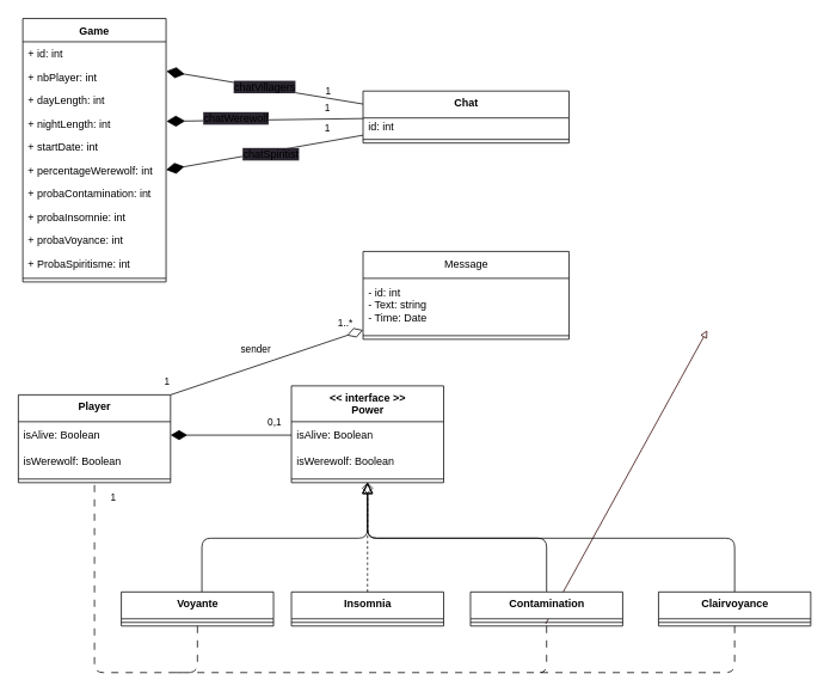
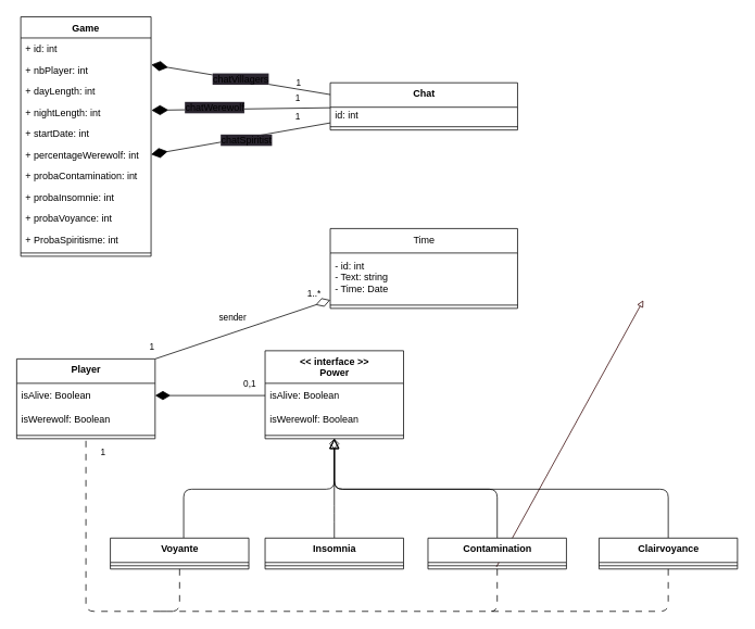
  <mxCell id="0" />
  <mxCell id="1" parent="0" />
  <mxCell id="2" value="Game" style="swimlane;fontStyle=1;align=center;verticalAlign=top;childLayout=stackLayout;horizontal=1;startSize=26;horizontalStack=0;resizeParent=1;resizeParentMax=0;resizeLast=0;collapsible=1;marginBottom=0;" parent="1" vertex="1"><mxGeometry x="25" y="20" width="160" height="294" as="geometry" /></mxCell>
  <mxCell id="3" value="+ id: int" style="text;strokeColor=none;fillColor=none;align=left;verticalAlign=top;spacingLeft=4;spacingRight=4;overflow=hidden;rotatable=0;points=[[0,0.5],[1,0.5]];portConstraint=eastwest;" parent="2" vertex="1"><mxGeometry y="26" width="160" height="26" as="geometry" /></mxCell>
  <mxCell id="4" value="+ nbPlayer: int" style="text;strokeColor=none;fillColor=none;align=left;verticalAlign=top;spacingLeft=4;spacingRight=4;overflow=hidden;rotatable=0;points=[[0,0.5],[1,0.5]];portConstraint=eastwest;" parent="2" vertex="1"><mxGeometry y="52" width="160" height="26" as="geometry" /></mxCell>
  <mxCell id="5" value="+ dayLength: int" style="text;strokeColor=none;fillColor=none;align=left;verticalAlign=top;spacingLeft=4;spacingRight=4;overflow=hidden;rotatable=0;points=[[0,0.5],[1,0.5]];portConstraint=eastwest;" parent="2" vertex="1"><mxGeometry y="78" width="160" height="26" as="geometry" /></mxCell>
  <mxCell id="6" value="+ nightLength: int" style="text;strokeColor=none;fillColor=none;align=left;verticalAlign=top;spacingLeft=4;spacingRight=4;overflow=hidden;rotatable=0;points=[[0,0.5],[1,0.5]];portConstraint=eastwest;" parent="2" vertex="1"><mxGeometry y="104" width="160" height="26" as="geometry" /></mxCell>
  <mxCell id="7" value="+ startDate: int" style="text;strokeColor=none;fillColor=none;align=left;verticalAlign=top;spacingLeft=4;spacingRight=4;overflow=hidden;rotatable=0;points=[[0,0.5],[1,0.5]];portConstraint=eastwest;" parent="2" vertex="1"><mxGeometry y="130" width="160" height="26" as="geometry" /></mxCell>
  <mxCell id="8" value="+ percentageWerewolf: int" style="text;strokeColor=none;fillColor=none;align=left;verticalAlign=top;spacingLeft=4;spacingRight=4;overflow=hidden;rotatable=0;points=[[0,0.5],[1,0.5]];portConstraint=eastwest;" parent="2" vertex="1"><mxGeometry y="156" width="160" height="26" as="geometry" /></mxCell>
  <mxCell id="9" value="+ probaContamination: int" style="text;strokeColor=none;fillColor=none;align=left;verticalAlign=top;spacingLeft=4;spacingRight=4;overflow=hidden;rotatable=0;points=[[0,0.5],[1,0.5]];portConstraint=eastwest;" parent="2" vertex="1"><mxGeometry y="182" width="160" height="26" as="geometry" /></mxCell>
  <mxCell id="10" value="+ probaInsomnie: int" style="text;strokeColor=none;fillColor=none;align=left;verticalAlign=top;spacingLeft=4;spacingRight=4;overflow=hidden;rotatable=0;points=[[0,0.5],[1,0.5]];portConstraint=eastwest;" parent="2" vertex="1"><mxGeometry y="208" width="160" height="26" as="geometry" /></mxCell>
  <mxCell id="11" value="+ probaVoyance: int" style="text;strokeColor=none;fillColor=none;align=left;verticalAlign=top;spacingLeft=4;spacingRight=4;overflow=hidden;rotatable=0;points=[[0,0.5],[1,0.5]];portConstraint=eastwest;" parent="2" vertex="1"><mxGeometry y="234" width="160" height="26" as="geometry" /></mxCell>
  <mxCell id="12" value="+ ProbaSpiritisme: int" style="text;strokeColor=none;fillColor=none;align=left;verticalAlign=top;spacingLeft=4;spacingRight=4;overflow=hidden;rotatable=0;points=[[0,0.5],[1,0.5]];portConstraint=eastwest;" parent="2" vertex="1"><mxGeometry y="260" width="160" height="26" as="geometry" /></mxCell>
  <mxCell id="13" value="" style="line;strokeWidth=1;fillColor=none;align=left;verticalAlign=middle;spacingTop=-1;spacingLeft=3;spacingRight=3;rotatable=0;labelPosition=right;points=[];portConstraint=eastwest;strokeColor=inherit;" parent="2" vertex="1"><mxGeometry y="286" width="160" height="8" as="geometry" /></mxCell>
- <mxCell id="14" value="Message" style="swimlane;fontStyle=0;align=center;verticalAlign=top;childLayout=stackLayout;horizontal=1;startSize=30;horizontalStack=0;resizeParent=1;resizeParentMax=0;resizeLast=0;collapsible=0;marginBottom=0;html=1;" parent="1" vertex="1"><mxGeometry x="405" y="280" width="230" height="98" as="geometry" /></mxCell>
+ <mxCell id="14" value="Time" style="swimlane;fontStyle=0;align=center;verticalAlign=top;childLayout=stackLayout;horizontal=1;startSize=30;horizontalStack=0;resizeParent=1;resizeParentMax=0;resizeLast=0;collapsible=0;marginBottom=0;html=1;" parent="1" vertex="1"><mxGeometry x="405" y="280" width="230" height="98" as="geometry" /></mxCell>
  <mxCell id="15" value="- id: int&lt;br&gt;- Text: string&lt;br&gt;- Time: Date&amp;nbsp;" style="text;html=1;strokeColor=none;fillColor=none;align=left;verticalAlign=middle;spacingLeft=4;spacingRight=4;overflow=hidden;rotatable=0;points=[[0,0.5],[1,0.5]];portConstraint=eastwest;" parent="14" vertex="1"><mxGeometry y="30" width="230" height="60" as="geometry" /></mxCell>
  <mxCell id="16" value="" style="line;strokeWidth=1;fillColor=none;align=left;verticalAlign=middle;spacingTop=-1;spacingLeft=3;spacingRight=3;rotatable=0;labelPosition=right;points=[];portConstraint=eastwest;" parent="14" vertex="1"><mxGeometry y="90" width="230" height="8" as="geometry" /></mxCell>
  <mxCell id="17" style="edgeStyle=none;html=1;exitX=1;exitY=0.5;exitDx=0;exitDy=0;startArrow=diamondThin;startFill=1;startSize=18;endArrow=none;endFill=0;" parent="1" target="20" edge="1"><mxGeometry relative="1" as="geometry"><mxPoint x="185.46" y="134.78" as="sourcePoint" /><mxPoint x="595" y="139.212" as="targetPoint" /></mxGeometry></mxCell>
  <mxCell id="18" value="&lt;span style=&quot;font-size: 12px; background-color: rgb(42, 37, 47);&quot;&gt;chatWerewolf&lt;/span&gt;" style="edgeLabel;html=1;align=center;verticalAlign=middle;resizable=0;points=[];" parent="17" vertex="1" connectable="0"><mxGeometry x="0.286" y="-3" relative="1" as="geometry"><mxPoint x="-64" y="-4" as="offset" /></mxGeometry></mxCell>
  <mxCell id="19" value="1" style="edgeLabel;html=1;align=center;verticalAlign=middle;resizable=0;points=[];" vertex="1" connectable="0" parent="17"><mxGeometry x="0.834" relative="1" as="geometry"><mxPoint x="-22" y="-12" as="offset" /></mxGeometry></mxCell>
  <mxCell id="20" value="&lt;b&gt;Chat&lt;/b&gt;" style="swimlane;fontStyle=0;align=center;verticalAlign=top;childLayout=stackLayout;horizontal=1;startSize=30;horizontalStack=0;resizeParent=1;resizeParentMax=0;resizeLast=0;collapsible=0;marginBottom=0;html=1;" parent="1" vertex="1"><mxGeometry x="405" y="101" width="230" height="58" as="geometry" /></mxCell>
  <mxCell id="21" value="id: int" style="text;html=1;strokeColor=none;fillColor=none;align=left;verticalAlign=middle;spacingLeft=4;spacingRight=4;overflow=hidden;rotatable=0;points=[[0,0.5],[1,0.5]];portConstraint=eastwest;" parent="20" vertex="1"><mxGeometry y="30" width="230" height="20" as="geometry" /></mxCell>
  <mxCell id="22" value="" style="line;strokeWidth=1;fillColor=none;align=left;verticalAlign=middle;spacingTop=-1;spacingLeft=3;spacingRight=3;rotatable=0;labelPosition=right;points=[];portConstraint=eastwest;" parent="20" vertex="1"><mxGeometry y="50" width="230" height="8" as="geometry" /></mxCell>
  <mxCell id="23" style="edgeStyle=none;html=1;entryX=1;entryY=0;entryDx=0;entryDy=0;endArrow=none;endFill=0;startArrow=diamondThin;startFill=0;startSize=16;" parent="1" source="14" target="32" edge="1"><mxGeometry relative="1" as="geometry"><mxPoint x="425" y="230" as="sourcePoint" /></mxGeometry></mxCell>
  <mxCell id="24" value="sender" style="edgeLabel;html=1;align=center;verticalAlign=middle;resizable=0;points=[];" parent="23" vertex="1" connectable="0"><mxGeometry x="-0.007" y="2" relative="1" as="geometry"><mxPoint x="-14" y="-16" as="offset" /></mxGeometry></mxCell>
  <mxCell id="25" value="1..*" style="edgeLabel;html=1;align=center;verticalAlign=middle;resizable=0;points=[];" parent="23" vertex="1" connectable="0"><mxGeometry x="-0.909" relative="1" as="geometry"><mxPoint x="-11" y="-11" as="offset" /></mxGeometry></mxCell>
  <mxCell id="26" value="1" style="edgeLabel;html=1;align=center;verticalAlign=middle;resizable=0;points=[];" parent="23" vertex="1" connectable="0"><mxGeometry x="0.923" y="1" relative="1" as="geometry"><mxPoint x="-13" y="-14" as="offset" /></mxGeometry></mxCell>
  <mxCell id="27" value="&lt;span style=&quot;font-size: 12px; background-color: rgb(42, 37, 47);&quot;&gt;chatVillagers&lt;/span&gt;" style="edgeStyle=none;html=1;exitX=1.002;exitY=0.259;exitDx=0;exitDy=0;entryX=0;entryY=0.25;entryDx=0;entryDy=0;exitPerimeter=0;startArrow=diamondThin;startFill=1;startSize=18;endArrow=none;endFill=0;" parent="1" source="4" target="20" edge="1"><mxGeometry relative="1" as="geometry" /></mxCell>
  <mxCell id="28" value="1" style="edgeLabel;html=1;align=center;verticalAlign=middle;resizable=0;points=[];" vertex="1" connectable="0" parent="27"><mxGeometry x="0.647" relative="1" as="geometry"><mxPoint y="-8" as="offset" /></mxGeometry></mxCell>
  <mxCell id="29" style="edgeStyle=none;html=1;exitX=1;exitY=0.5;exitDx=0;exitDy=0;startArrow=diamondThin;startFill=1;startSize=18;endArrow=none;endFill=0;" parent="1" source="8" target="20" edge="1"><mxGeometry relative="1" as="geometry"><mxPoint x="393.62" y="189.622" as="targetPoint" /></mxGeometry></mxCell>
  <mxCell id="30" value="&lt;span style=&quot;font-size: 12px; background-color: rgb(42, 37, 47);&quot;&gt;chatSpiritist&lt;/span&gt;" style="edgeLabel;html=1;align=center;verticalAlign=middle;resizable=0;points=[];" parent="29" vertex="1" connectable="0"><mxGeometry x="-0.116" y="2" relative="1" as="geometry"><mxPoint x="19" y="2" as="offset" /></mxGeometry></mxCell>
  <mxCell id="31" value="1" style="edgeLabel;html=1;align=center;verticalAlign=middle;resizable=0;points=[];" parent="29" vertex="1" connectable="0"><mxGeometry x="0.906" relative="1" as="geometry"><mxPoint x="-30" y="-10" as="offset" /></mxGeometry></mxCell>
  <mxCell id="32" value="&lt;b&gt;Player&lt;br&gt;&lt;/b&gt;" style="swimlane;fontStyle=0;align=center;verticalAlign=top;childLayout=stackLayout;horizontal=1;startSize=30;horizontalStack=0;resizeParent=1;resizeParentMax=0;resizeLast=0;collapsible=0;marginBottom=0;html=1;strokeColor=default;" parent="1" vertex="1"><mxGeometry x="20" y="440" width="170" height="98" as="geometry" /></mxCell>
  <mxCell id="33" value="isAlive: Boolean" style="text;html=1;strokeColor=none;fillColor=none;align=left;verticalAlign=middle;spacingLeft=4;spacingRight=4;overflow=hidden;rotatable=0;points=[[0,0.5],[1,0.5]];portConstraint=eastwest;" parent="32" vertex="1"><mxGeometry y="30" width="170" height="30" as="geometry" /></mxCell>
  <mxCell id="34" value="isWerewolf: Boolean" style="text;html=1;strokeColor=none;fillColor=none;align=left;verticalAlign=middle;spacingLeft=4;spacingRight=4;overflow=hidden;rotatable=0;points=[[0,0.5],[1,0.5]];portConstraint=eastwest;" parent="32" vertex="1"><mxGeometry y="60" width="170" height="30" as="geometry" /></mxCell>
  <mxCell id="35" value="" style="line;strokeWidth=1;fillColor=none;align=left;verticalAlign=middle;spacingTop=-1;spacingLeft=3;spacingRight=3;rotatable=0;labelPosition=right;points=[];portConstraint=eastwest;strokeColor=default;" parent="32" vertex="1"><mxGeometry y="90" width="170" height="8" as="geometry" /></mxCell>
  <mxCell id="36" style="edgeStyle=none;html=1;strokeColor=#330000;endArrow=block;endFill=0;fillColor=#f8cecc;gradientColor=#ea6b66;exitX=0.5;exitY=0;exitDx=0;exitDy=0;" parent="1" edge="1"><mxGeometry relative="1" as="geometry"><mxPoint x="609" y="695.5" as="sourcePoint" /><mxPoint x="789.489" y="368" as="targetPoint" /></mxGeometry></mxCell>
  <mxCell id="37" value="&lt;b&gt;&amp;lt;&amp;lt; interface &amp;gt;&amp;gt;&lt;br&gt;Power&lt;br&gt;&lt;/b&gt;" style="swimlane;fontStyle=0;align=center;verticalAlign=top;childLayout=stackLayout;horizontal=1;startSize=40;horizontalStack=0;resizeParent=1;resizeParentMax=0;resizeLast=0;collapsible=0;marginBottom=0;html=1;strokeColor=default;" parent="1" vertex="1"><mxGeometry y="430" width="170" height="108" as="geometry" x="325" /></mxCell>
  <mxCell id="38" value="isAlive: Boolean" style="text;html=1;strokeColor=none;fillColor=none;align=left;verticalAlign=middle;spacingLeft=4;spacingRight=4;overflow=hidden;rotatable=0;points=[[0,0.5],[1,0.5]];portConstraint=eastwest;" parent="37" vertex="1"><mxGeometry y="40" width="170" height="30" as="geometry" /></mxCell>
  <mxCell id="39" value="isWerewolf: Boolean" style="text;html=1;strokeColor=none;fillColor=none;align=left;verticalAlign=middle;spacingLeft=4;spacingRight=4;overflow=hidden;rotatable=0;points=[[0,0.5],[1,0.5]];portConstraint=eastwest;" parent="37" vertex="1"><mxGeometry y="70" width="170" height="30" as="geometry" /></mxCell>
  <mxCell id="40" value="" style="line;strokeWidth=1;fillColor=none;align=left;verticalAlign=middle;spacingTop=-1;spacingLeft=3;spacingRight=3;rotatable=0;labelPosition=right;points=[];portConstraint=eastwest;strokeColor=default;" parent="37" vertex="1"><mxGeometry y="100" width="170" height="8" as="geometry" /></mxCell>
  <mxCell id="41" style="edgeStyle=orthogonalEdgeStyle;html=1;entryX=0.5;entryY=1;entryDx=0;entryDy=0;endArrow=block;endFill=0;endSize=10;" edge="1" parent="1" source="43" target="37"><mxGeometry relative="1" as="geometry"><Array as="points"><mxPoint x="610" y="600" /><mxPoint x="410" y="600" /></Array></mxGeometry></mxCell>
  <mxCell id="42" style="edgeStyle=orthogonalEdgeStyle;html=1;dashed=1;dashPattern=8 8;startArrow=none;startFill=0;endArrow=none;endFill=0;startSize=16;" edge="1" parent="1" source="43"><mxGeometry relative="1" as="geometry"><mxPoint x="595" y="750" as="targetPoint" /><Array as="points"><mxPoint x="610" y="750" /></Array></mxGeometry></mxCell>
  <mxCell id="43" value="&lt;b&gt;Contamination&lt;br&gt;&lt;/b&gt;" style="swimlane;fontStyle=0;align=center;verticalAlign=top;childLayout=stackLayout;horizontal=1;startSize=30;horizontalStack=0;resizeParent=1;resizeParentMax=0;resizeLast=0;collapsible=0;marginBottom=0;html=1;strokeColor=default;" parent="1" vertex="1"><mxGeometry x="525" y="660" width="170" height="38" as="geometry" /></mxCell>
  <mxCell id="44" value="" style="line;strokeWidth=1;fillColor=none;align=left;verticalAlign=middle;spacingTop=-1;spacingLeft=3;spacingRight=3;rotatable=0;labelPosition=right;points=[];portConstraint=eastwest;strokeColor=default;" parent="43" vertex="1"><mxGeometry y="30" width="170" height="8" as="geometry" /></mxCell>
- <mxCell id="45" style="edgeStyle=orthogonalEdgeStyle;html=1;entryX=0.5;entryY=1;entryDx=0;entryDy=0;endArrow=block;endFill=0;endSize=10;dashed=1;" edge="1" parent="1" source="46" target="37"><mxGeometry relative="1" as="geometry"><Array as="points"><mxPoint x="410" y="630" /><mxPoint x="410" y="630" /></Array></mxGeometry></mxCell>
+ <mxCell id="45" style="edgeStyle=orthogonalEdgeStyle;html=1;entryX=0.5;entryY=1;entryDx=0;entryDy=0;endArrow=block;endFill=0;endSize=10;" edge="1" parent="1" source="46" target="37"><mxGeometry relative="1" as="geometry"><Array as="points"><mxPoint x="410" y="630" /><mxPoint x="410" y="630" /></Array></mxGeometry></mxCell>
  <mxCell id="46" value="&lt;b&gt;Insomnia&lt;br&gt;&lt;/b&gt;" style="swimlane;fontStyle=0;align=center;verticalAlign=top;childLayout=stackLayout;horizontal=1;startSize=30;horizontalStack=0;resizeParent=1;resizeParentMax=0;resizeLast=0;collapsible=0;marginBottom=0;html=1;strokeColor=default;" parent="1" vertex="1"><mxGeometry y="660" width="170" height="38" as="geometry" x="325" /></mxCell>
  <mxCell id="47" value="" style="line;strokeWidth=1;fillColor=none;align=left;verticalAlign=middle;spacingTop=-1;spacingLeft=3;spacingRight=3;rotatable=0;labelPosition=right;points=[];portConstraint=eastwest;strokeColor=default;" parent="46" vertex="1"><mxGeometry y="30" width="170" height="8" as="geometry" /></mxCell>
  <mxCell id="48" style="edgeStyle=orthogonalEdgeStyle;html=1;entryX=0.5;entryY=1;entryDx=0;entryDy=0;endArrow=diamond;endFill=0;endSize=10;" edge="1" parent="1" source="50" target="37"><mxGeometry relative="1" as="geometry"><Array as="points"><mxPoint x="225" y="600" /><mxPoint x="410" y="600" /></Array></mxGeometry></mxCell>
  <mxCell id="49" style="edgeStyle=orthogonalEdgeStyle;html=1;dashed=1;dashPattern=8 8;startArrow=none;startFill=0;endArrow=none;endFill=0;startSize=16;" edge="1" parent="1" source="50"><mxGeometry relative="1" as="geometry"><mxPoint x="195" y="750" as="targetPoint" /><Array as="points"><mxPoint x="220" y="750" /></Array></mxGeometry></mxCell>
  <mxCell id="50" value="&lt;b&gt;Voyante&lt;br&gt;&lt;/b&gt;" style="swimlane;fontStyle=0;align=center;verticalAlign=top;childLayout=stackLayout;horizontal=1;startSize=30;horizontalStack=0;resizeParent=1;resizeParentMax=0;resizeLast=0;collapsible=0;marginBottom=0;html=1;strokeColor=default;" parent="1" vertex="1"><mxGeometry x="135" y="660" width="170" height="38" as="geometry" /></mxCell>
  <mxCell id="51" value="" style="line;strokeWidth=1;fillColor=none;align=left;verticalAlign=middle;spacingTop=-1;spacingLeft=3;spacingRight=3;rotatable=0;labelPosition=right;points=[];portConstraint=eastwest;strokeColor=default;" parent="50" vertex="1"><mxGeometry y="30" width="170" height="8" as="geometry" /></mxCell>
  <mxCell id="52" style="edgeStyle=orthogonalEdgeStyle;html=1;entryX=0.5;entryY=1;entryDx=0;entryDy=0;endArrow=block;endFill=0;endSize=10;" edge="1" parent="1" source="55" target="37"><mxGeometry relative="1" as="geometry"><Array as="points"><mxPoint x="820" y="600" /><mxPoint x="410" y="600" /></Array></mxGeometry></mxCell>
  <mxCell id="53" style="edgeStyle=orthogonalEdgeStyle;html=1;dashed=1;dashPattern=8 8;startArrow=none;startFill=0;endArrow=none;endFill=1;startSize=16;entryX=0.5;entryY=1;entryDx=0;entryDy=0;" edge="1" parent="1" source="55" target="32"><mxGeometry relative="1" as="geometry"><mxPoint x="65" y="740" as="targetPoint" /><Array as="points"><mxPoint x="820" y="750" /><mxPoint x="105" y="750" /></Array></mxGeometry></mxCell>
  <mxCell id="54" value="1" style="edgeLabel;html=1;align=center;verticalAlign=middle;resizable=0;points=[];" vertex="1" connectable="0" parent="53"><mxGeometry x="0.967" y="-1" relative="1" as="geometry"><mxPoint x="19" as="offset" /></mxGeometry></mxCell>
  <mxCell id="55" value="&lt;b&gt;Clairvoyance&lt;br&gt;&lt;/b&gt;" style="swimlane;fontStyle=0;align=center;verticalAlign=top;childLayout=stackLayout;horizontal=1;startSize=30;horizontalStack=0;resizeParent=1;resizeParentMax=0;resizeLast=0;collapsible=0;marginBottom=0;html=1;strokeColor=default;" parent="1" vertex="1"><mxGeometry x="735" y="660" width="170" height="38" as="geometry" /></mxCell>
  <mxCell id="56" value="" style="line;strokeWidth=1;fillColor=none;align=left;verticalAlign=middle;spacingTop=-1;spacingLeft=3;spacingRight=3;rotatable=0;labelPosition=right;points=[];portConstraint=eastwest;strokeColor=default;" parent="55" vertex="1"><mxGeometry y="30" width="170" height="8" as="geometry" /></mxCell>
  <mxCell id="57" style="edgeStyle=orthogonalEdgeStyle;html=1;entryX=0;entryY=0.5;entryDx=0;entryDy=0;startArrow=diamondThin;startFill=1;startSize=16;endArrow=none;endFill=0;" edge="1" parent="1" source="33" target="38"><mxGeometry relative="1" as="geometry" /></mxCell>
  <mxCell id="58" value="0,1" style="edgeLabel;html=1;align=center;verticalAlign=middle;resizable=0;points=[];" vertex="1" connectable="0" parent="57"><mxGeometry x="0.7" y="-3" relative="1" as="geometry"><mxPoint y="-18" as="offset" /></mxGeometry></mxCell>
